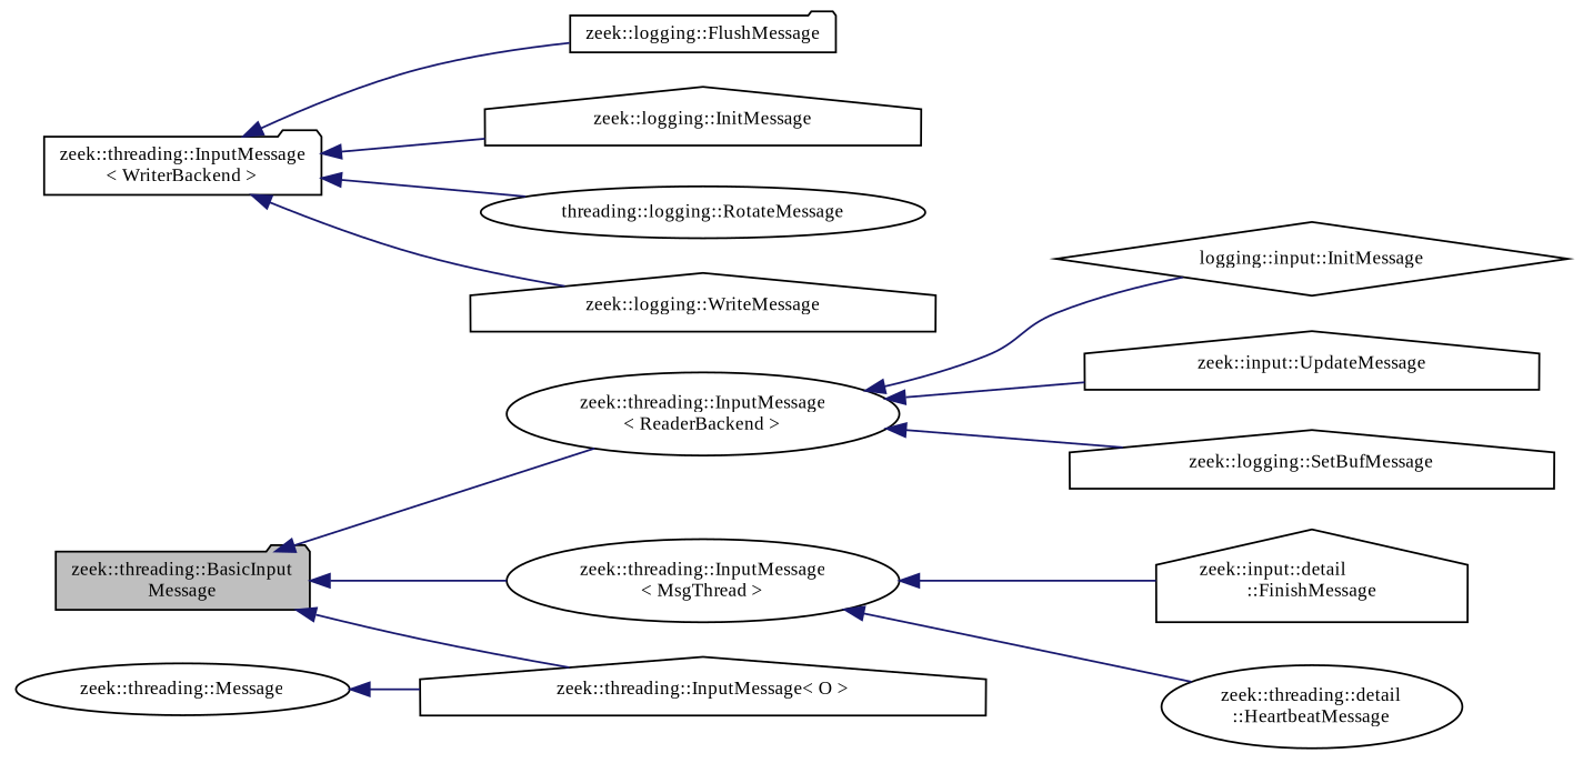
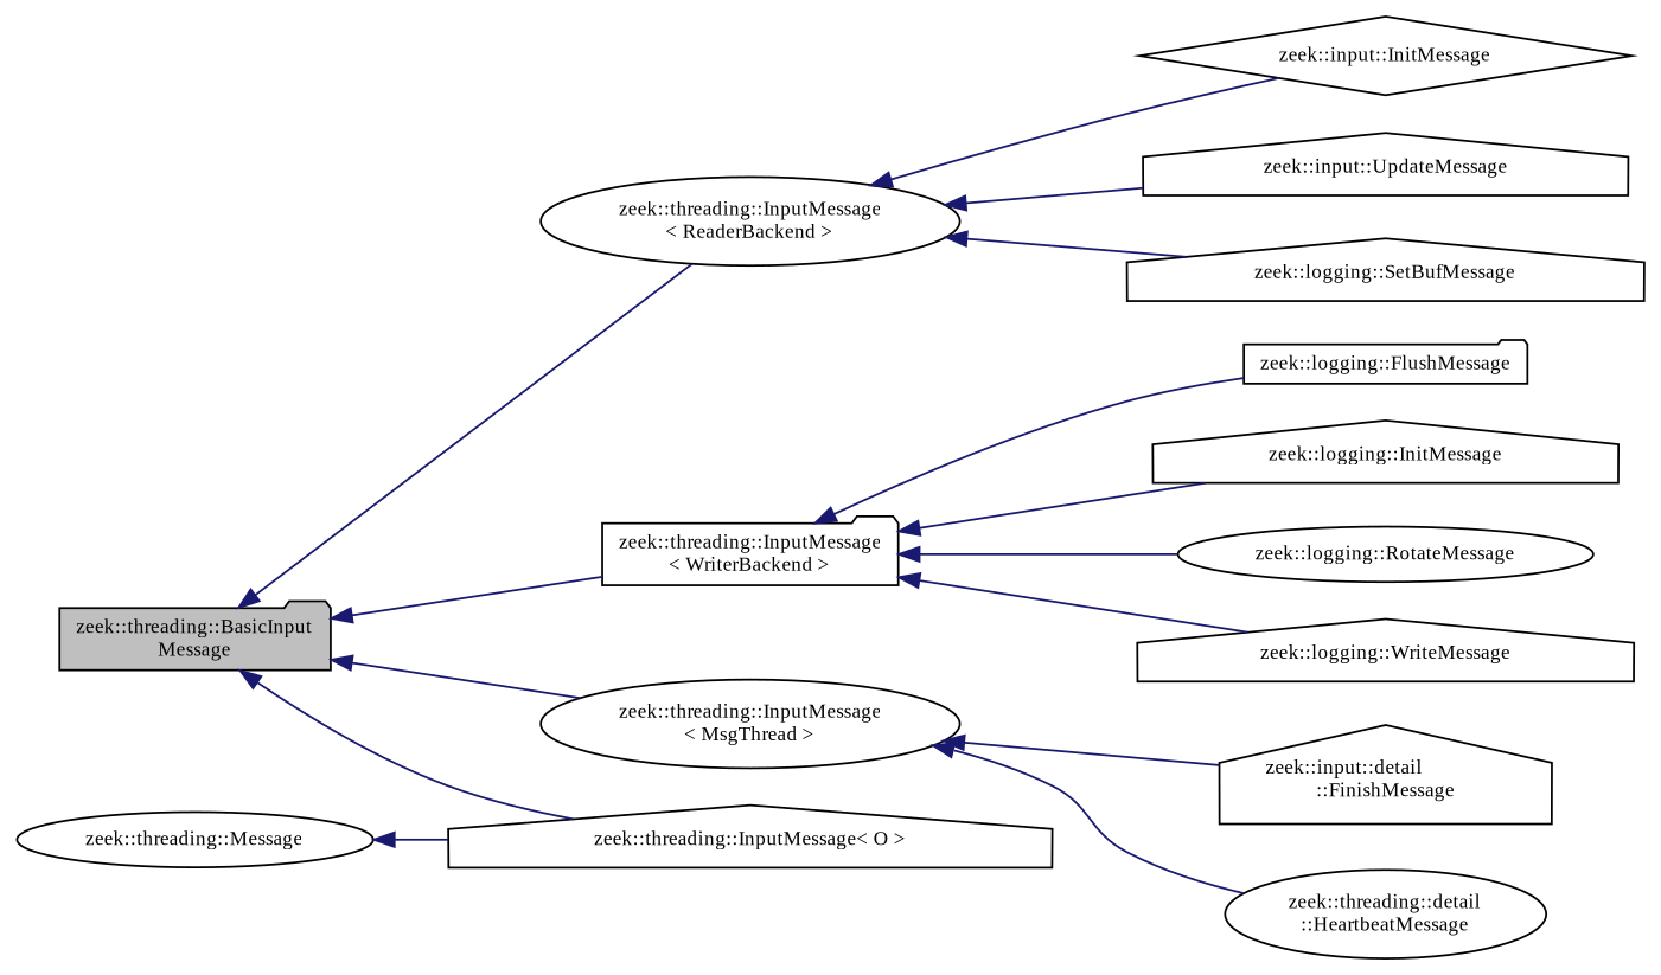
  digraph {
    fontname="Liberation Serif"
    rankdir=LR
    node [color=black fillcolor=white fontname="Liberation Serif" fontsize=10 shape=house style=filled]
    edge [color=midnightblue dir=back fontname="Liberation Serif" fontsize=10 labelfontname=Helvetica labelfontsize=10 style=solid]
    n1 [fillcolor=grey75 fontcolor=black height=0.2 label="zeek::threading::BasicInput\lMessage" shape=folder width=0.4]
    n2 [height=0.2 label="zeek::threading::InputMessage\l\< ReaderBackend \>" shape=ellipse width=0.4]
    n3 [height=0.2 label="zeek::threading::InputMessage\l\< WriterBackend \>" shape=folder width=0.4]
    n4 [height=0.2 label="zeek::threading::InputMessage\l\< MsgThread \>" shape=ellipse width=0.4]
    n5 [height=0.2 label="zeek::threading::InputMessage\< O \>" width=0.4]
-   n6 [height=0.2 label="logging::input::InitMessage" shape=diamond width=0.4]
+   n6 [height=0.2 label="zeek::input::InitMessage" shape=diamond width=0.4]
    n7 [height=0.2 label="zeek::input::UpdateMessage" width=0.4]
    n8 [height=0.2 label="zeek::logging::SetBufMessage" width=0.4]
    n9 [height=0.2 label="zeek::logging::FlushMessage" shape=folder width=0.4]
    n10 [height=0.2 label="zeek::logging::InitMessage" width=0.4]
-   n11 [height=0.2 label="threading::logging::RotateMessage" shape=ellipse width=0.4]
+   n11 [height=0.2 label="zeek::logging::RotateMessage" shape=ellipse width=0.4]
    n12 [height=0.2 label="zeek::logging::WriteMessage" width=0.4]
    n13 [height=0.2 label="zeek::input::detail\l::FinishMessage" width=0.4]
    n14 [height=0.2 label="zeek::threading::detail\l::HeartbeatMessage" shape=ellipse width=0.4]
    n15 [height=0.2 label="zeek::threading::Message" shape=ellipse width=0.4]
    n1 -> n2
+   n1 -> n3
    n1 -> n4
    n1 -> n5
    n2 -> n6
    n2 -> n7
    n2 -> n8
    n3 -> n9
    n3 -> n10
    n3 -> n11
    n3 -> n12
    n4 -> n13
    n4 -> n14
    n15 -> n5
  }
